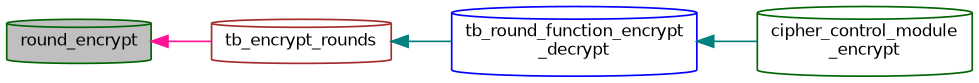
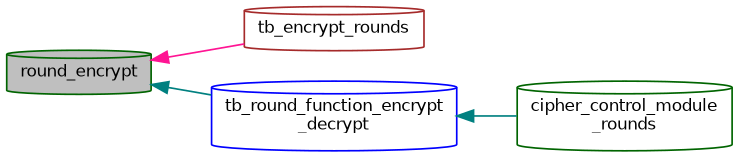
  digraph {
    rankdir=LR
    node [color=darkgreen fillcolor=white fontname=Helvetica fontsize=10 shape=cylinder style=filled]
    edge [color=teal dir=back fontname=Helvetica fontsize=10 labelfontname=Helvetica labelfontsize=10 style=solid]
    n1 [fillcolor=grey75 fontcolor=black height=0.2 label=round_encrypt width=0.4]
    n2 [color=brown height=0.2 label=tb_encrypt_rounds width=0.4]
    n3 [color=blue height=0.2 label="tb_round_function_encrypt\l_decrypt" width=0.4]
-   n4 [height=0.2 label="cipher_control_module\l_encrypt" width=0.4]
+   n4 [height=0.2 label="cipher_control_module\l_rounds" width=0.4]
    n1 -> n2 [color=deeppink]
-   n2 -> n3
+   n1 -> n3
    n3 -> n4
  }
